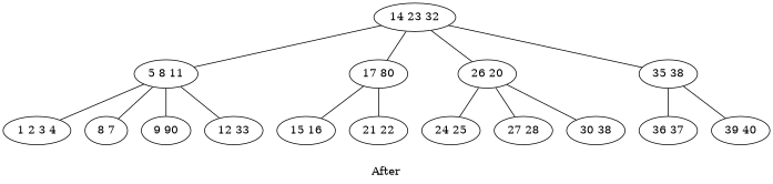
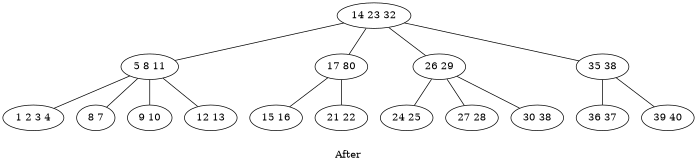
  graph {
    label=After
    n1 [label="14 23 32"]
    n2 [label="5 8 11"]
    n3 [label="17 80"]
-   n4 [label="26 20"]
+   n4 [label="26 29"]
    n5 [label="35 38"]
    n6 [label="1 2 3 4"]
    n7 [label="8 7"]
-   n8 [label="9 90"]
-   n9 [label="12 33"]
+   n8 [label="9 10"]
+   n9 [label="12 13"]
    n10 [label="15 16"]
    n11 [label="21 22"]
    n12 [label="24 25"]
    n13 [label="27 28"]
    n14 [label="30 38"]
    n15 [label="36 37"]
    n16 [label="39 40"]
    n1 -- n2
    n1 -- n3
    n1 -- n4
    n1 -- n5
    n2 -- n6
    n2 -- n7
    n2 -- n8
    n2 -- n9
    n3 -- n10
    n3 -- n11
    n4 -- n12
    n4 -- n13
    n4 -- n14
    n5 -- n15
    n5 -- n16
  }
